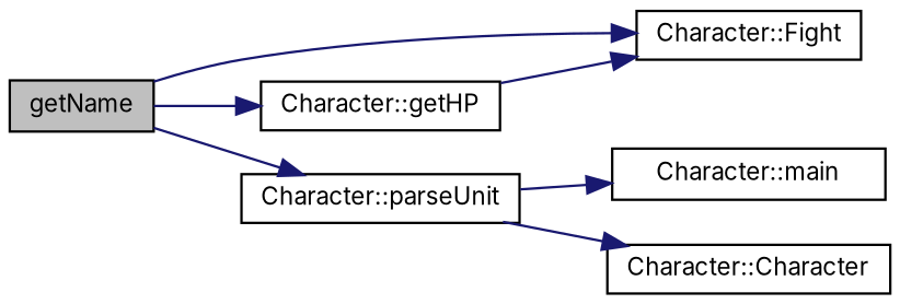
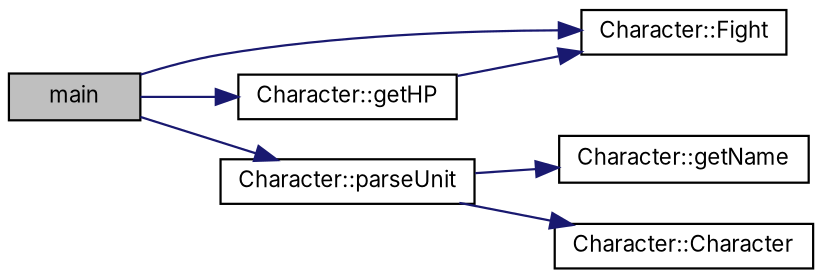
  digraph {
    fontname=Inter
    rankdir=LR
    node [color=black fillcolor=white fontname=Inter fontsize=10 shape=record style=filled]
    edge [color=midnightblue fontname=Inter fontsize=10 labelfontname=Helvetica labelfontsize=10 style=solid]
-   n1 [fillcolor=grey75 fontcolor=black height=0.2 label=getName width=0.4]
+   n1 [fillcolor=grey75 fontcolor=black height=0.2 label=main width=0.4]
    n2 [height=0.2 label="Character::Fight" width=0.4]
    n3 [height=0.2 label="Character::getHP" width=0.4]
    n4 [height=0.2 label="Character::parseUnit" width=0.4]
-   n5 [height=0.2 label="Character::main" width=0.4]
+   n5 [height=0.2 label="Character::getName" width=0.4]
    n6 [height=0.2 label="Character::Character" width=0.4]
    n1 -> n2
    n1 -> n3
    n1 -> n4
    n3 -> n2
    n4 -> n5
    n4 -> n6
  }
